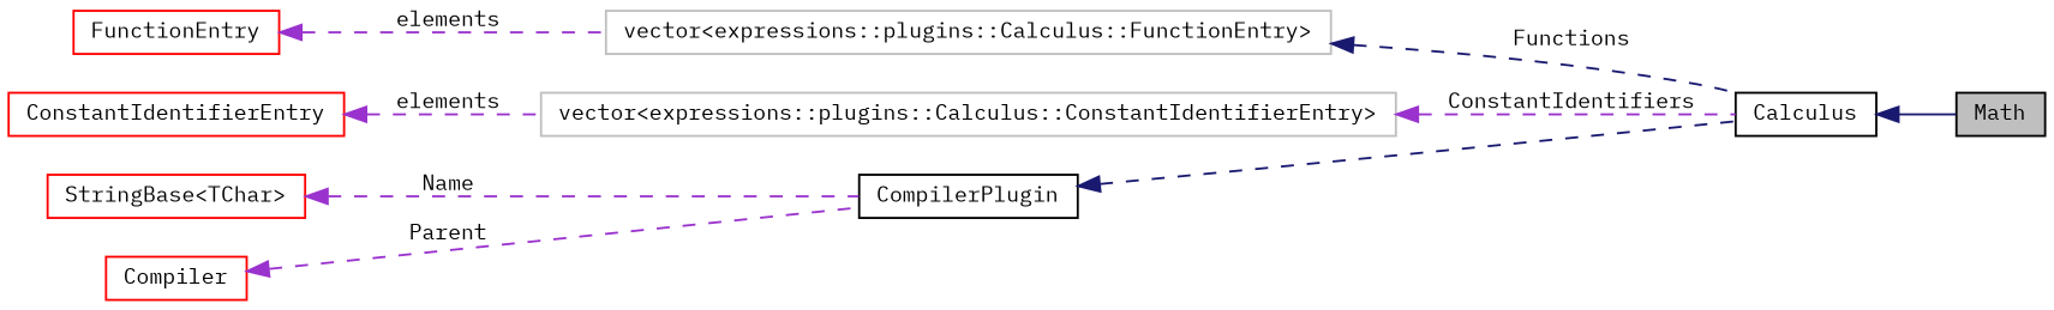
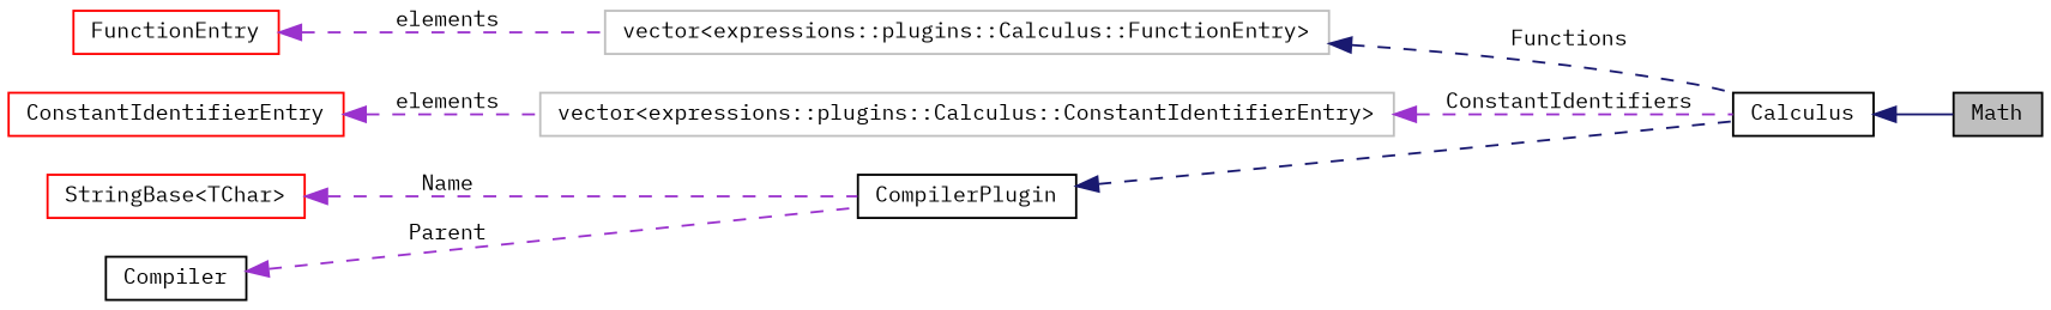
  digraph {
    fontname="IBM Plex Mono"
    rankdir=LR
    node [color=red fillcolor=white fontname="IBM Plex Mono" fontsize=10 shape=record style=filled]
    edge [color=darkorchid3 dir=back fontname="IBM Plex Mono" fontsize=10 labelfontname=Helvetica labelfontsize=10 style=dashed]
    n1 [color=black fillcolor=grey75 fontcolor=black height=0.2 label=Math width=0.4]
    n2 [color=grey75 height=0.2 label="vector\<expressions::plugins::Calculus::FunctionEntry\>" width=0.4]
    n3 [color=black height=0.2 label=Calculus width=0.4]
    n4 [color=grey75 height=0.2 label="vector\<expressions::plugins::Calculus::ConstantIdentifierEntry\>" width=0.4]
    n5 [height=0.2 label="StringBase\<TChar\>" width=0.4]
    n6 [color=black height=0.2 label=CompilerPlugin width=0.4]
-   n7 [height=0.2 label=Compiler width=0.4]
+   n7 [color=black height=0.2 label=Compiler width=0.4]
    n8 [height=0.2 label=FunctionEntry width=0.4]
    n9 [height=0.2 label=ConstantIdentifierEntry width=0.4]
    n2 -> n3 [color=midnightblue label=" Functions"]
    n3 -> n1 [color=midnightblue style=solid]
    n4 -> n3 [label=" ConstantIdentifiers"]
    n5 -> n6 [label=" Name"]
    n6 -> n3 [color=midnightblue]
    n7 -> n6 [label=" Parent"]
    n8 -> n2 [label=" elements"]
    n9 -> n4 [label=" elements"]
  }
